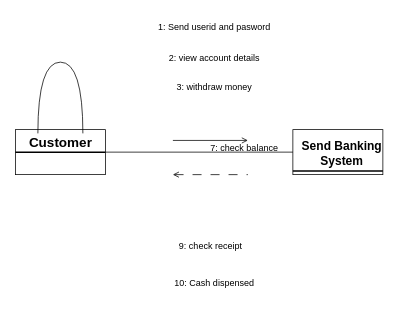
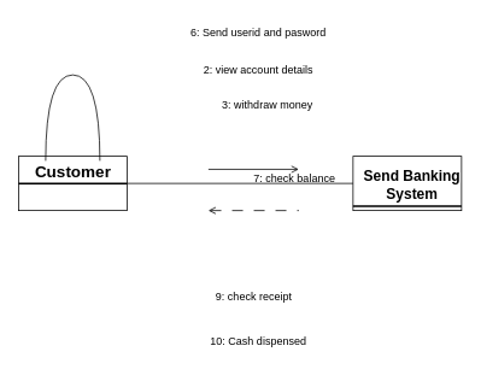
  <mxCell id="0" />
  <mxCell id="1" parent="0" />
  <mxCell id="2" value="" style="rounded=0;whiteSpace=wrap;html=1;" vertex="1" parent="1"><mxGeometry x="20" y="172" width="120" height="60" as="geometry" /></mxCell>
  <mxCell id="3" value="" style="line;strokeWidth=2;html=1;" vertex="1" parent="1"><mxGeometry x="20" y="197" width="120" height="10" as="geometry" /></mxCell>
  <mxCell id="4" value="&lt;font style=&quot;font-size: 18px;&quot;&gt;Customer&lt;/font&gt;" style="text;strokeColor=none;fillColor=none;html=1;fontSize=24;fontStyle=1;verticalAlign=middle;align=center;" vertex="1" parent="1"><mxGeometry x="25" y="177" width="110" height="20" as="geometry" /></mxCell>
  <mxCell id="5" value="" style="shape=requiredInterface;html=1;verticalLabelPosition=bottom;sketch=0;rotation=-90;" vertex="1" parent="1"><mxGeometry x="32.5" y="99.5" width="95" height="60" as="geometry" /></mxCell>
  <mxCell id="6" value="" style="rounded=0;whiteSpace=wrap;html=1;" vertex="1" parent="1"><mxGeometry x="390" y="172" width="120" height="60" as="geometry" /></mxCell>
  <mxCell id="7" value="" style="line;strokeWidth=2;html=1;" vertex="1" parent="1"><mxGeometry x="390" y="222" width="120" height="10" as="geometry" /></mxCell>
  <mxCell id="8" value="&lt;p style=&quot;line-height: 70%;&quot;&gt;&lt;span style=&quot;font-size: 16px;&quot;&gt;Send Banking&lt;br&gt;System&lt;br&gt;&lt;/span&gt;&lt;/p&gt;" style="text;strokeColor=none;fillColor=none;html=1;fontSize=24;fontStyle=1;verticalAlign=middle;align=center;" vertex="1" parent="1"><mxGeometry x="400" y="149.5" width="110" height="105" as="geometry" /></mxCell>
  <mxCell id="9" style="edgeStyle=orthogonalEdgeStyle;rounded=0;orthogonalLoop=1;jettySize=auto;html=1;exitX=0;exitY=0.5;exitDx=0;exitDy=0;entryX=1;entryY=0.5;entryDx=0;entryDy=0;entryPerimeter=0;endArrow=none;endFill=0;" edge="1" parent="1" source="6" target="3"><mxGeometry relative="1" as="geometry" /></mxCell>
- <mxCell id="10" value="1: Send userid and pasword" style="text;html=1;align=center;verticalAlign=middle;resizable=0;points=[];autosize=1;strokeColor=none;fillColor=none;" vertex="1" parent="1"><mxGeometry x="200" y="20" width="170" height="30" as="geometry" /></mxCell>
+ <mxCell id="10" value="6: Send userid and pasword" style="text;html=1;align=center;verticalAlign=middle;resizable=0;points=[];autosize=1;strokeColor=none;fillColor=none;" vertex="1" parent="1"><mxGeometry x="200" y="20" width="170" height="30" as="geometry" /></mxCell>
  <mxCell id="11" value="2: view account details" style="text;html=1;align=center;verticalAlign=middle;resizable=0;points=[];autosize=1;strokeColor=none;fillColor=none;" vertex="1" parent="1"><mxGeometry x="215" y="62" width="140" height="30" as="geometry" /></mxCell>
- <mxCell id="12" value="3: withdraw money" style="text;html=1;align=center;verticalAlign=middle;resizable=0;points=[];autosize=1;strokeColor=none;fillColor=none;" vertex="1" parent="1"><mxGeometry x="225" y="99.5" width="120" height="30" as="geometry" /></mxCell>
+ <mxCell id="12" value="3: withdraw money" style="text;html=1;align=center;verticalAlign=middle;resizable=0;points=[];autosize=1;strokeColor=none;fillColor=none;" vertex="1" parent="1"><mxGeometry x="235" y="99.5" width="120" height="30" as="geometry" /></mxCell>
  <mxCell id="13" value="7: check balance" style="text;html=1;align=center;verticalAlign=middle;resizable=0;points=[];autosize=1;strokeColor=none;fillColor=none;" vertex="1" parent="1"><mxGeometry x="270" y="182" width="110" height="30" as="geometry" /></mxCell>
  <mxCell id="14" value="" style="endArrow=open;html=1;rounded=0;endFill=0;" edge="1" parent="1"><mxGeometry width="50" height="50" relative="1" as="geometry"><mxPoint x="230" y="186.41" as="sourcePoint" /><mxPoint x="330" y="186.41" as="targetPoint" /></mxGeometry></mxCell>
  <mxCell id="15" value="" style="endArrow=none;html=1;rounded=0;startArrow=open;startFill=0;endFill=0;dashed=1;dashPattern=12 12;" edge="1" parent="1"><mxGeometry width="50" height="50" relative="1" as="geometry"><mxPoint x="230" y="232" as="sourcePoint" /><mxPoint x="330" y="232" as="targetPoint" /></mxGeometry></mxCell>
  <mxCell id="16" value="9: check receipt" style="text;html=1;align=center;verticalAlign=middle;resizable=0;points=[];autosize=1;strokeColor=none;fillColor=none;" vertex="1" parent="1"><mxGeometry x="230" y="312" width="100" height="30" as="geometry" /></mxCell>
  <mxCell id="17" value="10: Cash dispensed" style="text;html=1;align=center;verticalAlign=middle;resizable=0;points=[];autosize=1;strokeColor=none;fillColor=none;" vertex="1" parent="1"><mxGeometry x="220" y="362" width="130" height="30" as="geometry" /></mxCell>
